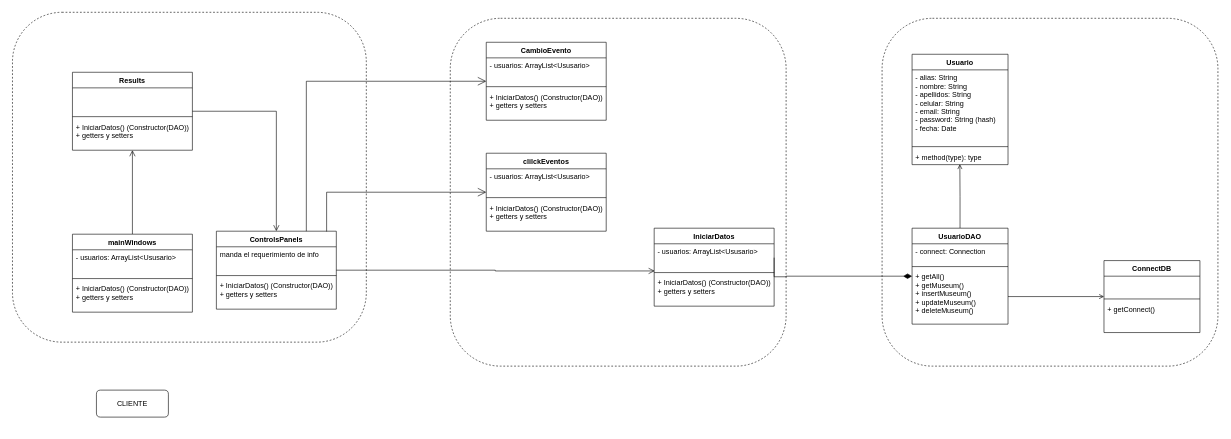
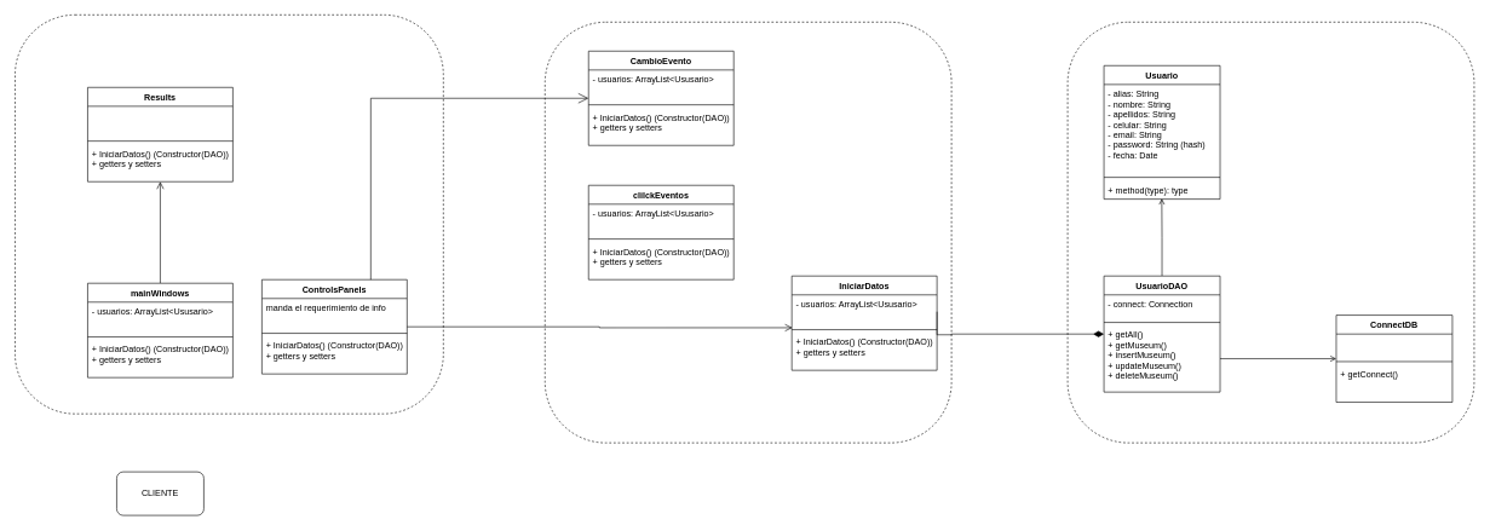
  <mxCell id="0" />
  <mxCell id="1" parent="0" />
  <mxCell id="2" value="" style="rounded=1;whiteSpace=wrap;html=1;dashed=1;" parent="1" vertex="1"><mxGeometry x="750" y="30" width="560" height="580" as="geometry" /></mxCell>
  <mxCell id="3" value="" style="group" parent="1" vertex="1" connectable="0"><mxGeometry x="1470" y="30" width="560" height="580" as="geometry" /></mxCell>
  <mxCell id="4" value="" style="rounded=1;whiteSpace=wrap;html=1;dashed=1;" parent="3" vertex="1"><mxGeometry width="560" height="580" as="geometry" /></mxCell>
  <mxCell id="5" value="Usuario" style="swimlane;fontStyle=1;align=center;verticalAlign=top;childLayout=stackLayout;horizontal=1;startSize=26;horizontalStack=0;resizeParent=1;resizeParentMax=0;resizeLast=0;collapsible=1;marginBottom=0;" parent="3" vertex="1"><mxGeometry x="50" y="60" width="160" height="184" as="geometry" /></mxCell>
  <mxCell id="6" value="- alias: String&#10;- nombre: String&#10;- apellidos: String&#10;- celular: String&#10;- email: String&#10;- password: String (hash)&#10;- fecha: Date" style="text;strokeColor=none;fillColor=none;align=left;verticalAlign=top;spacingLeft=4;spacingRight=4;overflow=hidden;rotatable=0;points=[[0,0.5],[1,0.5]];portConstraint=eastwest;" parent="5" vertex="1"><mxGeometry y="26" width="160" height="124" as="geometry" /></mxCell>
  <mxCell id="7" value="" style="line;strokeWidth=1;fillColor=none;align=left;verticalAlign=middle;spacingTop=-1;spacingLeft=3;spacingRight=3;rotatable=0;labelPosition=right;points=[];portConstraint=eastwest;" parent="5" vertex="1"><mxGeometry y="150" width="160" height="8" as="geometry" /></mxCell>
  <mxCell id="8" value="+ method(type): type" style="text;strokeColor=none;fillColor=none;align=left;verticalAlign=top;spacingLeft=4;spacingRight=4;overflow=hidden;rotatable=0;points=[[0,0.5],[1,0.5]];portConstraint=eastwest;" parent="5" vertex="1"><mxGeometry y="158" width="160" height="26" as="geometry" /></mxCell>
  <mxCell id="9" style="edgeStyle=orthogonalEdgeStyle;rounded=0;orthogonalLoop=1;jettySize=auto;html=1;entryX=0.498;entryY=0.973;entryDx=0;entryDy=0;entryPerimeter=0;startArrow=none;startFill=0;endArrow=open;endFill=0;" parent="3" source="10" target="8" edge="1"><mxGeometry relative="1" as="geometry" /></mxCell>
  <mxCell id="10" value="UsuarioDAO" style="swimlane;fontStyle=1;align=center;verticalAlign=top;childLayout=stackLayout;horizontal=1;startSize=26;horizontalStack=0;resizeParent=1;resizeParentMax=0;resizeLast=0;collapsible=1;marginBottom=0;" parent="3" vertex="1"><mxGeometry x="50" y="350" width="160" height="160" as="geometry" /></mxCell>
  <mxCell id="11" value="- connect: Connection" style="text;strokeColor=none;fillColor=none;align=left;verticalAlign=top;spacingLeft=4;spacingRight=4;overflow=hidden;rotatable=0;points=[[0,0.5],[1,0.5]];portConstraint=eastwest;" parent="10" vertex="1"><mxGeometry y="26" width="160" height="34" as="geometry" /></mxCell>
  <mxCell id="12" value="" style="line;strokeWidth=1;fillColor=none;align=left;verticalAlign=middle;spacingTop=-1;spacingLeft=3;spacingRight=3;rotatable=0;labelPosition=right;points=[];portConstraint=eastwest;" parent="10" vertex="1"><mxGeometry y="60" width="160" height="8" as="geometry" /></mxCell>
  <mxCell id="13" value="+ getAll()&#10;+ getMuseum()&#10;+ insertMuseum()&#10;+ updateMuseum()&#10;+ deleteMuseum()" style="text;strokeColor=none;fillColor=none;align=left;verticalAlign=top;spacingLeft=4;spacingRight=4;overflow=hidden;rotatable=0;points=[[0,0.5],[1,0.5]];portConstraint=eastwest;" parent="10" vertex="1"><mxGeometry y="68" width="160" height="92" as="geometry" /></mxCell>
  <mxCell id="14" style="edgeStyle=orthogonalEdgeStyle;rounded=0;orthogonalLoop=1;jettySize=auto;html=1;endArrow=none;endFill=0;startArrow=open;startFill=0;" parent="3" source="15" target="13" edge="1"><mxGeometry relative="1" as="geometry" /></mxCell>
  <mxCell id="15" value="ConnectDB" style="swimlane;fontStyle=1;align=center;verticalAlign=top;childLayout=stackLayout;horizontal=1;startSize=26;horizontalStack=0;resizeParent=1;resizeParentMax=0;resizeLast=0;collapsible=1;marginBottom=0;" parent="3" vertex="1"><mxGeometry x="370" y="404" width="160" height="120" as="geometry" /></mxCell>
  <mxCell id="16" value=" " style="text;strokeColor=none;fillColor=none;align=left;verticalAlign=top;spacingLeft=4;spacingRight=4;overflow=hidden;rotatable=0;points=[[0,0.5],[1,0.5]];portConstraint=eastwest;" parent="15" vertex="1"><mxGeometry y="26" width="160" height="34" as="geometry" /></mxCell>
  <mxCell id="17" value="" style="line;strokeWidth=1;fillColor=none;align=left;verticalAlign=middle;spacingTop=-1;spacingLeft=3;spacingRight=3;rotatable=0;labelPosition=right;points=[];portConstraint=eastwest;" parent="15" vertex="1"><mxGeometry y="60" width="160" height="8" as="geometry" /></mxCell>
  <mxCell id="18" value="+ getConnect()" style="text;strokeColor=none;fillColor=none;align=left;verticalAlign=top;spacingLeft=4;spacingRight=4;overflow=hidden;rotatable=0;points=[[0,0.5],[1,0.5]];portConstraint=eastwest;" parent="15" vertex="1"><mxGeometry y="68" width="160" height="52" as="geometry" /></mxCell>
  <mxCell id="19" value="" style="rounded=1;whiteSpace=wrap;html=1;dashed=1;" parent="1" vertex="1"><mxGeometry x="20" y="20" width="590" height="550" as="geometry" /></mxCell>
  <mxCell id="20" style="edgeStyle=orthogonalEdgeStyle;rounded=0;orthogonalLoop=1;jettySize=auto;html=1;startArrow=diamondThin;startFill=1;endArrow=none;endFill=0;entryX=1;entryY=0.526;entryDx=0;entryDy=0;entryPerimeter=0;jumpSize=10;endSize=8;startSize=12;" parent="1" source="10" target="22" edge="1"><mxGeometry relative="1" as="geometry"><mxPoint x="1280" y="460" as="targetPoint" /><Array as="points"><mxPoint x="1310" y="460" /><mxPoint x="1310" y="461" /></Array></mxGeometry></mxCell>
  <mxCell id="21" value="IniciarDatos" style="swimlane;fontStyle=1;align=center;verticalAlign=top;childLayout=stackLayout;horizontal=1;startSize=26;horizontalStack=0;resizeParent=1;resizeParentMax=0;resizeLast=0;collapsible=1;marginBottom=0;" parent="1" vertex="1"><mxGeometry x="1090" y="380" width="200" height="130" as="geometry" /></mxCell>
  <mxCell id="22" value="- usuarios: ArrayList&lt;Ususario&gt;" style="text;strokeColor=none;fillColor=none;align=left;verticalAlign=top;spacingLeft=4;spacingRight=4;overflow=hidden;rotatable=0;points=[[0,0.5],[1,0.5]];portConstraint=eastwest;" parent="21" vertex="1"><mxGeometry y="26" width="200" height="44" as="geometry" /></mxCell>
  <mxCell id="23" value="" style="line;strokeWidth=1;fillColor=none;align=left;verticalAlign=middle;spacingTop=-1;spacingLeft=3;spacingRight=3;rotatable=0;labelPosition=right;points=[];portConstraint=eastwest;" parent="21" vertex="1"><mxGeometry y="70" width="200" height="8" as="geometry" /></mxCell>
  <mxCell id="24" value="+ IniciarDatos() (Constructor(DAO))&#10;+ getters y setters" style="text;strokeColor=none;fillColor=none;align=left;verticalAlign=top;spacingLeft=4;spacingRight=4;overflow=hidden;rotatable=0;points=[[0,0.5],[1,0.5]];portConstraint=eastwest;" parent="21" vertex="1"><mxGeometry y="78" width="200" height="52" as="geometry" /></mxCell>
  <mxCell id="25" style="edgeStyle=orthogonalEdgeStyle;rounded=0;jumpSize=10;orthogonalLoop=1;jettySize=auto;html=1;entryX=0.5;entryY=1;entryDx=0;entryDy=0;entryPerimeter=0;startArrow=none;startFill=0;endArrow=open;endFill=0;startSize=12;endSize=8;" parent="1" source="26" target="34" edge="1"><mxGeometry relative="1" as="geometry" /></mxCell>
  <mxCell id="26" value="mainWindows" style="swimlane;fontStyle=1;align=center;verticalAlign=top;childLayout=stackLayout;horizontal=1;startSize=26;horizontalStack=0;resizeParent=1;resizeParentMax=0;resizeLast=0;collapsible=1;marginBottom=0;" parent="1" vertex="1"><mxGeometry x="120" y="390" width="200" height="130" as="geometry" /></mxCell>
  <mxCell id="27" value="- usuarios: ArrayList&lt;Ususario&gt;" style="text;strokeColor=none;fillColor=none;align=left;verticalAlign=top;spacingLeft=4;spacingRight=4;overflow=hidden;rotatable=0;points=[[0,0.5],[1,0.5]];portConstraint=eastwest;" parent="26" vertex="1"><mxGeometry y="26" width="200" height="44" as="geometry" /></mxCell>
  <mxCell id="28" value="" style="line;strokeWidth=1;fillColor=none;align=left;verticalAlign=middle;spacingTop=-1;spacingLeft=3;spacingRight=3;rotatable=0;labelPosition=right;points=[];portConstraint=eastwest;" parent="26" vertex="1"><mxGeometry y="70" width="200" height="8" as="geometry" /></mxCell>
  <mxCell id="29" value="+ IniciarDatos() (Constructor(DAO))&#10;+ getters y setters" style="text;strokeColor=none;fillColor=none;align=left;verticalAlign=top;spacingLeft=4;spacingRight=4;overflow=hidden;rotatable=0;points=[[0,0.5],[1,0.5]];portConstraint=eastwest;" parent="26" vertex="1"><mxGeometry y="78" width="200" height="52" as="geometry" /></mxCell>
- <mxCell id="30" style="edgeStyle=orthogonalEdgeStyle;rounded=0;jumpSize=10;orthogonalLoop=1;jettySize=auto;html=1;startArrow=none;startFill=0;endArrow=open;endFill=0;startSize=12;endSize=8;" parent="1" source="31" target="36" edge="1"><mxGeometry relative="1" as="geometry" /></mxCell>
  <mxCell id="31" value="Results" style="swimlane;fontStyle=1;align=center;verticalAlign=top;childLayout=stackLayout;horizontal=1;startSize=26;horizontalStack=0;resizeParent=1;resizeParentMax=0;resizeLast=0;collapsible=1;marginBottom=0;" parent="1" vertex="1"><mxGeometry x="120" y="120" width="200" height="130" as="geometry" /></mxCell>
  <mxCell id="32" value=" " style="text;strokeColor=none;fillColor=none;align=left;verticalAlign=top;spacingLeft=4;spacingRight=4;overflow=hidden;rotatable=0;points=[[0,0.5],[1,0.5]];portConstraint=eastwest;" parent="31" vertex="1"><mxGeometry y="26" width="200" height="44" as="geometry" /></mxCell>
  <mxCell id="33" value="" style="line;strokeWidth=1;fillColor=none;align=left;verticalAlign=middle;spacingTop=-1;spacingLeft=3;spacingRight=3;rotatable=0;labelPosition=right;points=[];portConstraint=eastwest;" parent="31" vertex="1"><mxGeometry y="70" width="200" height="8" as="geometry" /></mxCell>
  <mxCell id="34" value="+ IniciarDatos() (Constructor(DAO))&#10;+ getters y setters" style="text;strokeColor=none;fillColor=none;align=left;verticalAlign=top;spacingLeft=4;spacingRight=4;overflow=hidden;rotatable=0;points=[[0,0.5],[1,0.5]];portConstraint=eastwest;" parent="31" vertex="1"><mxGeometry y="78" width="200" height="52" as="geometry" /></mxCell>
  <mxCell id="35" style="edgeStyle=orthogonalEdgeStyle;rounded=0;jumpSize=10;orthogonalLoop=1;jettySize=auto;html=1;entryX=0.004;entryY=1.029;entryDx=0;entryDy=0;entryPerimeter=0;startArrow=none;startFill=0;endArrow=open;endFill=0;startSize=12;endSize=8;" parent="1" source="36" target="22" edge="1"><mxGeometry relative="1" as="geometry" /></mxCell>
  <mxCell id="36" value="ControlsPanels" style="swimlane;fontStyle=1;align=center;verticalAlign=top;childLayout=stackLayout;horizontal=1;startSize=26;horizontalStack=0;resizeParent=1;resizeParentMax=0;resizeLast=0;collapsible=1;marginBottom=0;" parent="1" vertex="1"><mxGeometry x="360" y="385" width="200" height="130" as="geometry" /></mxCell>
  <mxCell id="37" value="manda el requerimiento de info" style="text;strokeColor=none;fillColor=none;align=left;verticalAlign=top;spacingLeft=4;spacingRight=4;overflow=hidden;rotatable=0;points=[[0,0.5],[1,0.5]];portConstraint=eastwest;" parent="36" vertex="1"><mxGeometry y="26" width="200" height="44" as="geometry" /></mxCell>
  <mxCell id="38" value="" style="line;strokeWidth=1;fillColor=none;align=left;verticalAlign=middle;spacingTop=-1;spacingLeft=3;spacingRight=3;rotatable=0;labelPosition=right;points=[];portConstraint=eastwest;" parent="36" vertex="1"><mxGeometry y="70" width="200" height="8" as="geometry" /></mxCell>
  <mxCell id="39" value="+ IniciarDatos() (Constructor(DAO))&#10;+ getters y setters" style="text;strokeColor=none;fillColor=none;align=left;verticalAlign=top;spacingLeft=4;spacingRight=4;overflow=hidden;rotatable=0;points=[[0,0.5],[1,0.5]];portConstraint=eastwest;" parent="36" vertex="1"><mxGeometry y="78" width="200" height="52" as="geometry" /></mxCell>
  <mxCell id="40" style="edgeStyle=orthogonalEdgeStyle;rounded=0;jumpSize=10;orthogonalLoop=1;jettySize=auto;html=1;entryX=0.75;entryY=0;entryDx=0;entryDy=0;startArrow=open;startFill=0;endArrow=none;endFill=0;startSize=12;endSize=8;" parent="1" source="41" target="36" edge="1"><mxGeometry relative="1" as="geometry" /></mxCell>
  <mxCell id="41" value="CambioEvento" style="swimlane;fontStyle=1;align=center;verticalAlign=top;childLayout=stackLayout;horizontal=1;startSize=26;horizontalStack=0;resizeParent=1;resizeParentMax=0;resizeLast=0;collapsible=1;marginBottom=0;" parent="1" vertex="1"><mxGeometry x="810" y="70" width="200" height="130" as="geometry" /></mxCell>
  <mxCell id="42" value="- usuarios: ArrayList&lt;Ususario&gt;" style="text;strokeColor=none;fillColor=none;align=left;verticalAlign=top;spacingLeft=4;spacingRight=4;overflow=hidden;rotatable=0;points=[[0,0.5],[1,0.5]];portConstraint=eastwest;" parent="41" vertex="1"><mxGeometry y="26" width="200" height="44" as="geometry" /></mxCell>
  <mxCell id="43" value="" style="line;strokeWidth=1;fillColor=none;align=left;verticalAlign=middle;spacingTop=-1;spacingLeft=3;spacingRight=3;rotatable=0;labelPosition=right;points=[];portConstraint=eastwest;" parent="41" vertex="1"><mxGeometry y="70" width="200" height="8" as="geometry" /></mxCell>
  <mxCell id="44" value="+ IniciarDatos() (Constructor(DAO))&#10;+ getters y setters" style="text;strokeColor=none;fillColor=none;align=left;verticalAlign=top;spacingLeft=4;spacingRight=4;overflow=hidden;rotatable=0;points=[[0,0.5],[1,0.5]];portConstraint=eastwest;" parent="41" vertex="1"><mxGeometry y="78" width="200" height="52" as="geometry" /></mxCell>
- <mxCell id="45" style="edgeStyle=orthogonalEdgeStyle;rounded=0;jumpSize=10;orthogonalLoop=1;jettySize=auto;html=1;entryX=0.919;entryY=0.004;entryDx=0;entryDy=0;entryPerimeter=0;startArrow=open;startFill=0;endArrow=none;endFill=0;startSize=12;endSize=8;" parent="1" source="46" target="36" edge="1"><mxGeometry relative="1" as="geometry" /></mxCell>
  <mxCell id="46" value="clilckEventos" style="swimlane;fontStyle=1;align=center;verticalAlign=top;childLayout=stackLayout;horizontal=1;startSize=26;horizontalStack=0;resizeParent=1;resizeParentMax=0;resizeLast=0;collapsible=1;marginBottom=0;" parent="1" vertex="1"><mxGeometry x="810" y="255" width="200" height="130" as="geometry" /></mxCell>
  <mxCell id="47" value="- usuarios: ArrayList&lt;Ususario&gt;" style="text;strokeColor=none;fillColor=none;align=left;verticalAlign=top;spacingLeft=4;spacingRight=4;overflow=hidden;rotatable=0;points=[[0,0.5],[1,0.5]];portConstraint=eastwest;" parent="46" vertex="1"><mxGeometry y="26" width="200" height="44" as="geometry" /></mxCell>
  <mxCell id="48" value="" style="line;strokeWidth=1;fillColor=none;align=left;verticalAlign=middle;spacingTop=-1;spacingLeft=3;spacingRight=3;rotatable=0;labelPosition=right;points=[];portConstraint=eastwest;" parent="46" vertex="1"><mxGeometry y="70" width="200" height="8" as="geometry" /></mxCell>
  <mxCell id="49" value="+ IniciarDatos() (Constructor(DAO))&#10;+ getters y setters" style="text;strokeColor=none;fillColor=none;align=left;verticalAlign=top;spacingLeft=4;spacingRight=4;overflow=hidden;rotatable=0;points=[[0,0.5],[1,0.5]];portConstraint=eastwest;" parent="46" vertex="1"><mxGeometry y="78" width="200" height="52" as="geometry" /></mxCell>
- <mxCell id="50" value="CLIENTE" style="rounded=1;whiteSpace=wrap;html=1;" parent="1" vertex="1"><mxGeometry x="160" y="650" width="120" height="45" as="geometry" /></mxCell>
+ <mxCell id="50" value="CLIENTE" style="rounded=1;whiteSpace=wrap;html=1;" parent="1" vertex="1"><mxGeometry x="160" y="650" width="120" height="60" as="geometry" /></mxCell>
